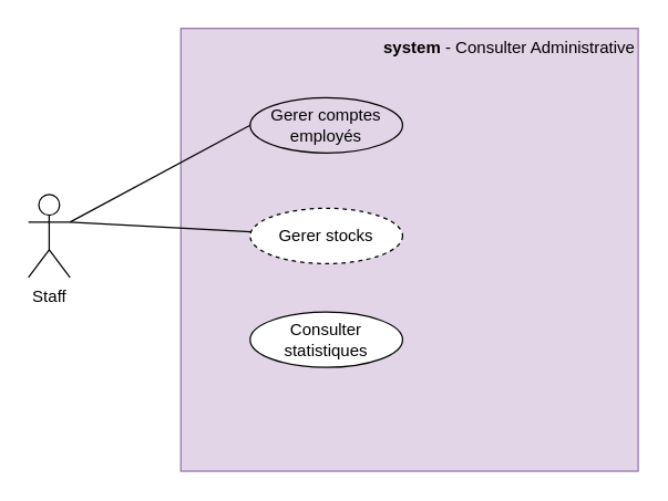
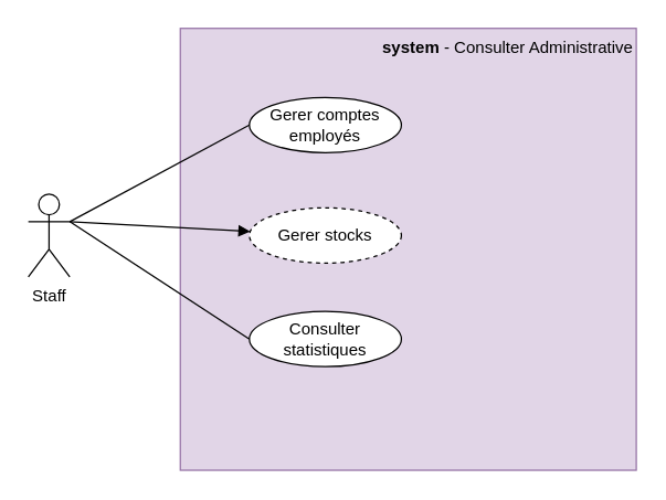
  <mxCell id="0" />
  <mxCell id="1" parent="0" />
  <mxCell id="2" value="&lt;b&gt;system &lt;/b&gt;- Consulter Administrative" style="rounded=0;whiteSpace=wrap;html=1;align=right;verticalAlign=top;fillColor=#e1d5e7;strokeColor=#9673a6;" parent="1" vertex="1"><mxGeometry x="130" y="20" width="330" height="320" as="geometry" /></mxCell>
  <mxCell id="3" value="Staff" style="shape=umlActor;verticalLabelPosition=bottom;labelBackgroundColor=#ffffff;verticalAlign=top;html=1;" parent="1" vertex="1"><mxGeometry x="20" y="140" width="30" height="60" as="geometry" /></mxCell>
- <mxCell id="4" value="Gerer comptes employés" style="ellipse;whiteSpace=wrap;html=1;fillColor=#e1d5e7;" parent="1" vertex="1"><mxGeometry x="180" y="70" width="110" height="40" as="geometry" /></mxCell>
+ <mxCell id="4" value="Gerer comptes employés" style="ellipse;whiteSpace=wrap;html=1;" parent="1" vertex="1"><mxGeometry x="180" y="70" width="110" height="40" as="geometry" /></mxCell>
  <mxCell id="5" value="Gerer stocks" style="ellipse;whiteSpace=wrap;html=1;dashed=1;" parent="1" vertex="1"><mxGeometry x="180" y="150" width="110" height="40" as="geometry" /></mxCell>
  <mxCell id="6" value="Consulter statistiques" style="ellipse;whiteSpace=wrap;html=1;" parent="1" vertex="1"><mxGeometry x="180" y="225" width="110" height="40" as="geometry" /></mxCell>
  <mxCell id="7" value="" style="endArrow=none;html=1;entryX=0;entryY=0.5;entryDx=0;entryDy=0;" parent="1" target="4" edge="1"><mxGeometry width="50" height="50" relative="1" as="geometry"><mxPoint x="50" y="160" as="sourcePoint" /><mxPoint x="70" y="360" as="targetPoint" /></mxGeometry></mxCell>
- <mxCell id="8" value="" style="endArrow=none;html=1;exitX=1;exitY=0.333;exitDx=0;exitDy=0;exitPerimeter=0;" parent="1" source="3" target="5" edge="1"><mxGeometry width="50" height="50" relative="1" as="geometry"><mxPoint x="60" y="171.724" as="sourcePoint" /><mxPoint x="190" y="100" as="targetPoint" /></mxGeometry></mxCell>
+ <mxCell id="8" value="" style="endArrow=block;html=1;exitX=1;exitY=0.333;exitDx=0;exitDy=0;exitPerimeter=0;" parent="1" source="3" target="5" edge="1"><mxGeometry width="50" height="50" relative="1" as="geometry"><mxPoint x="60" y="171.724" as="sourcePoint" /><mxPoint x="190" y="100" as="targetPoint" /></mxGeometry></mxCell>
+ <mxCell id="9" value="" style="endArrow=none;html=1;exitX=1;exitY=0.333;exitDx=0;exitDy=0;exitPerimeter=0;entryX=0;entryY=0.5;entryDx=0;entryDy=0;" parent="1" source="3" target="6" edge="1"><mxGeometry width="50" height="50" relative="1" as="geometry"><mxPoint x="60" y="170" as="sourcePoint" /><mxPoint x="190.598" y="177.059" as="targetPoint" /></mxGeometry></mxCell>
